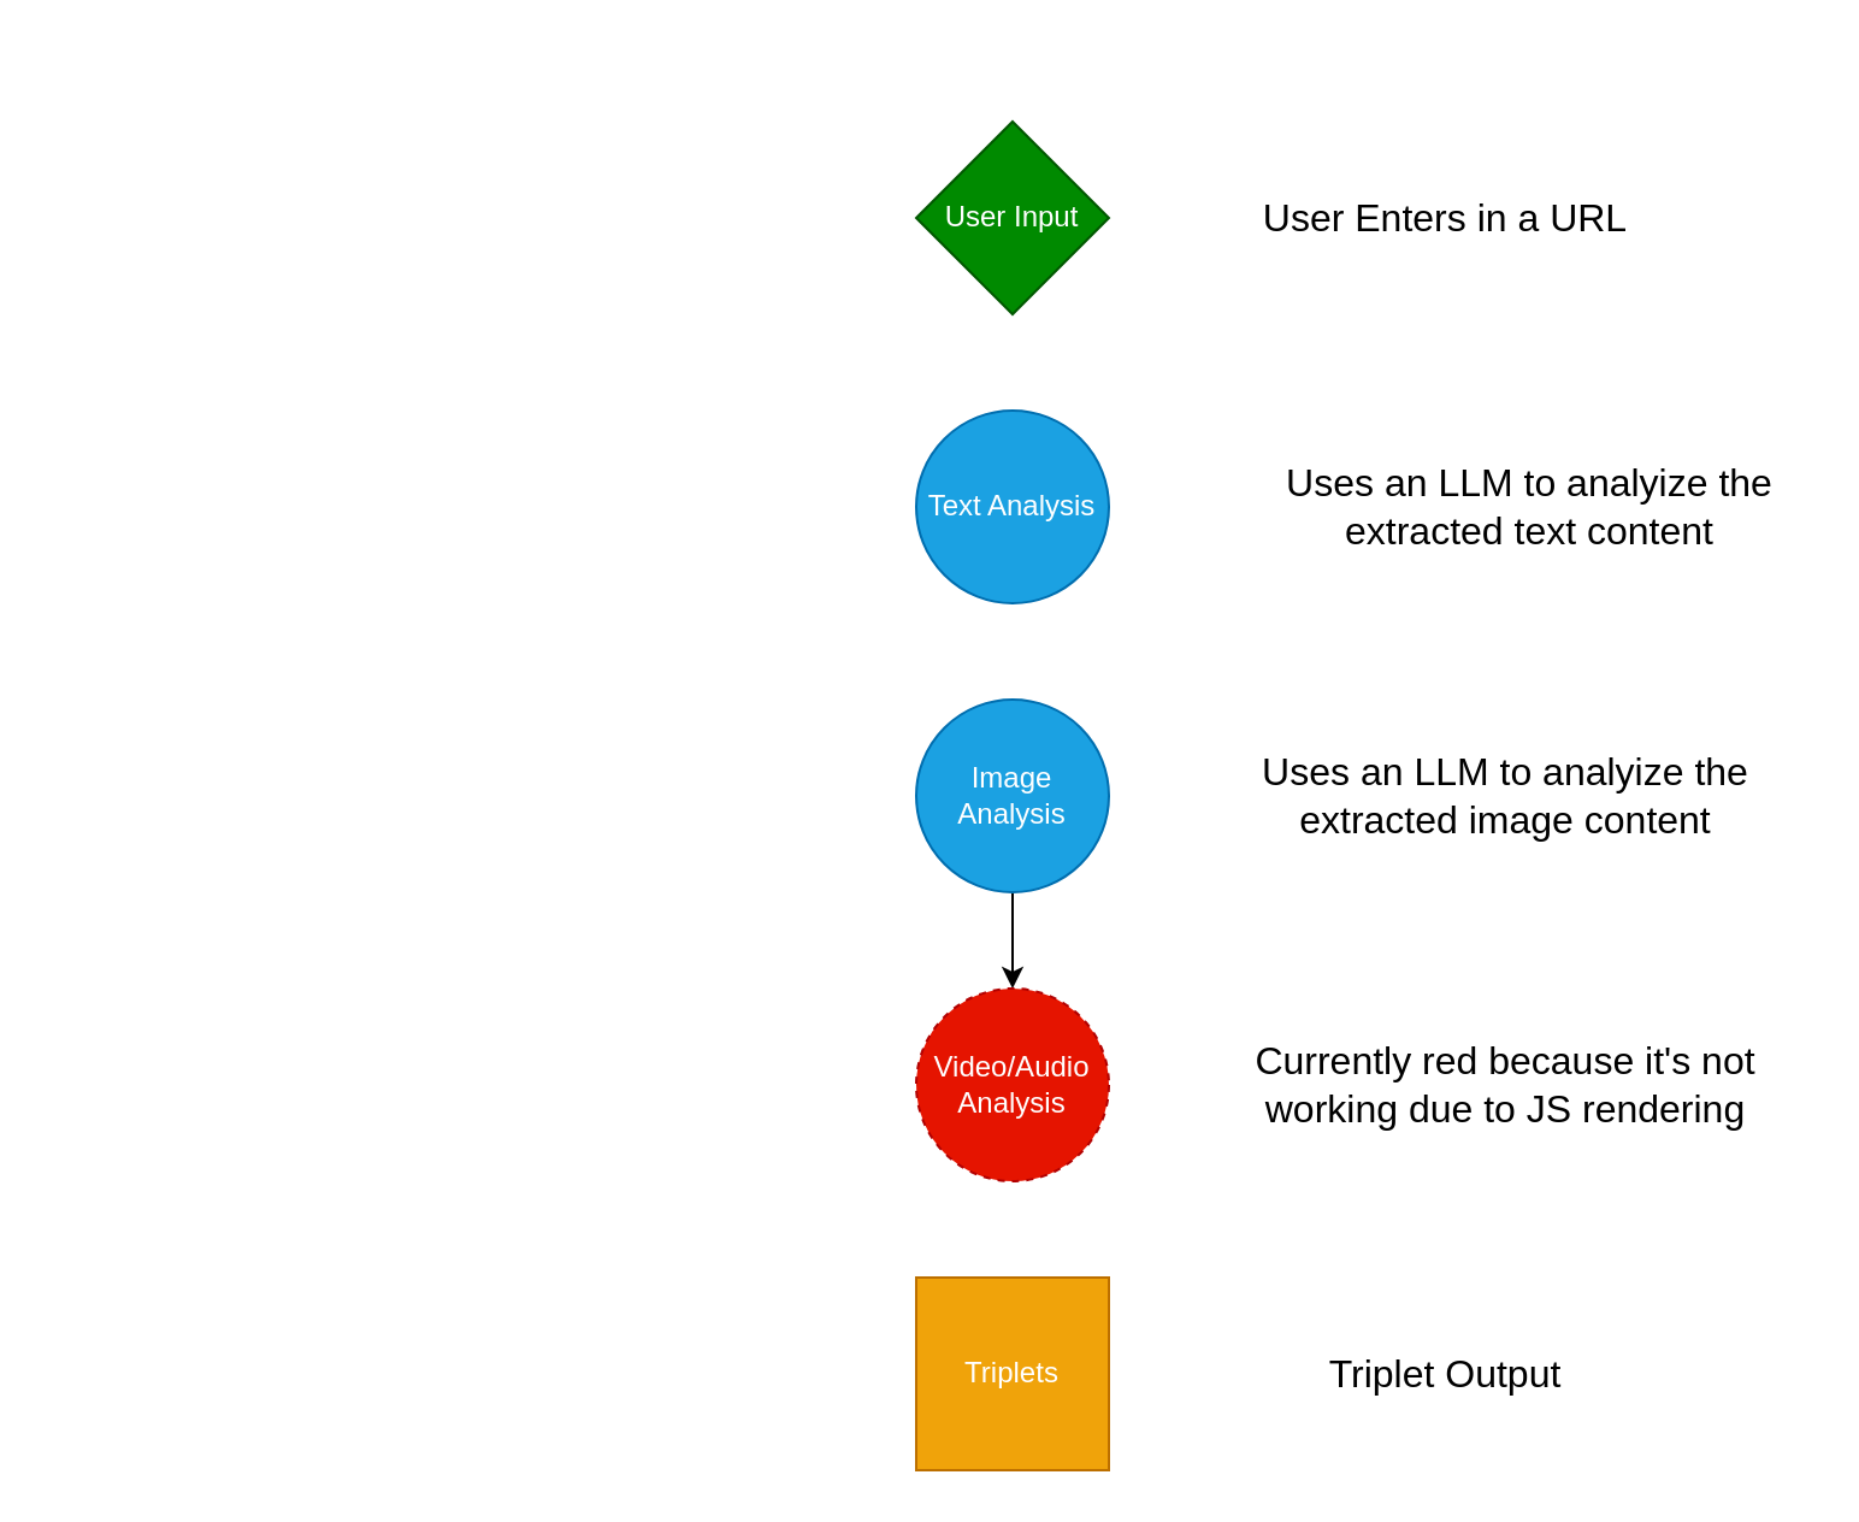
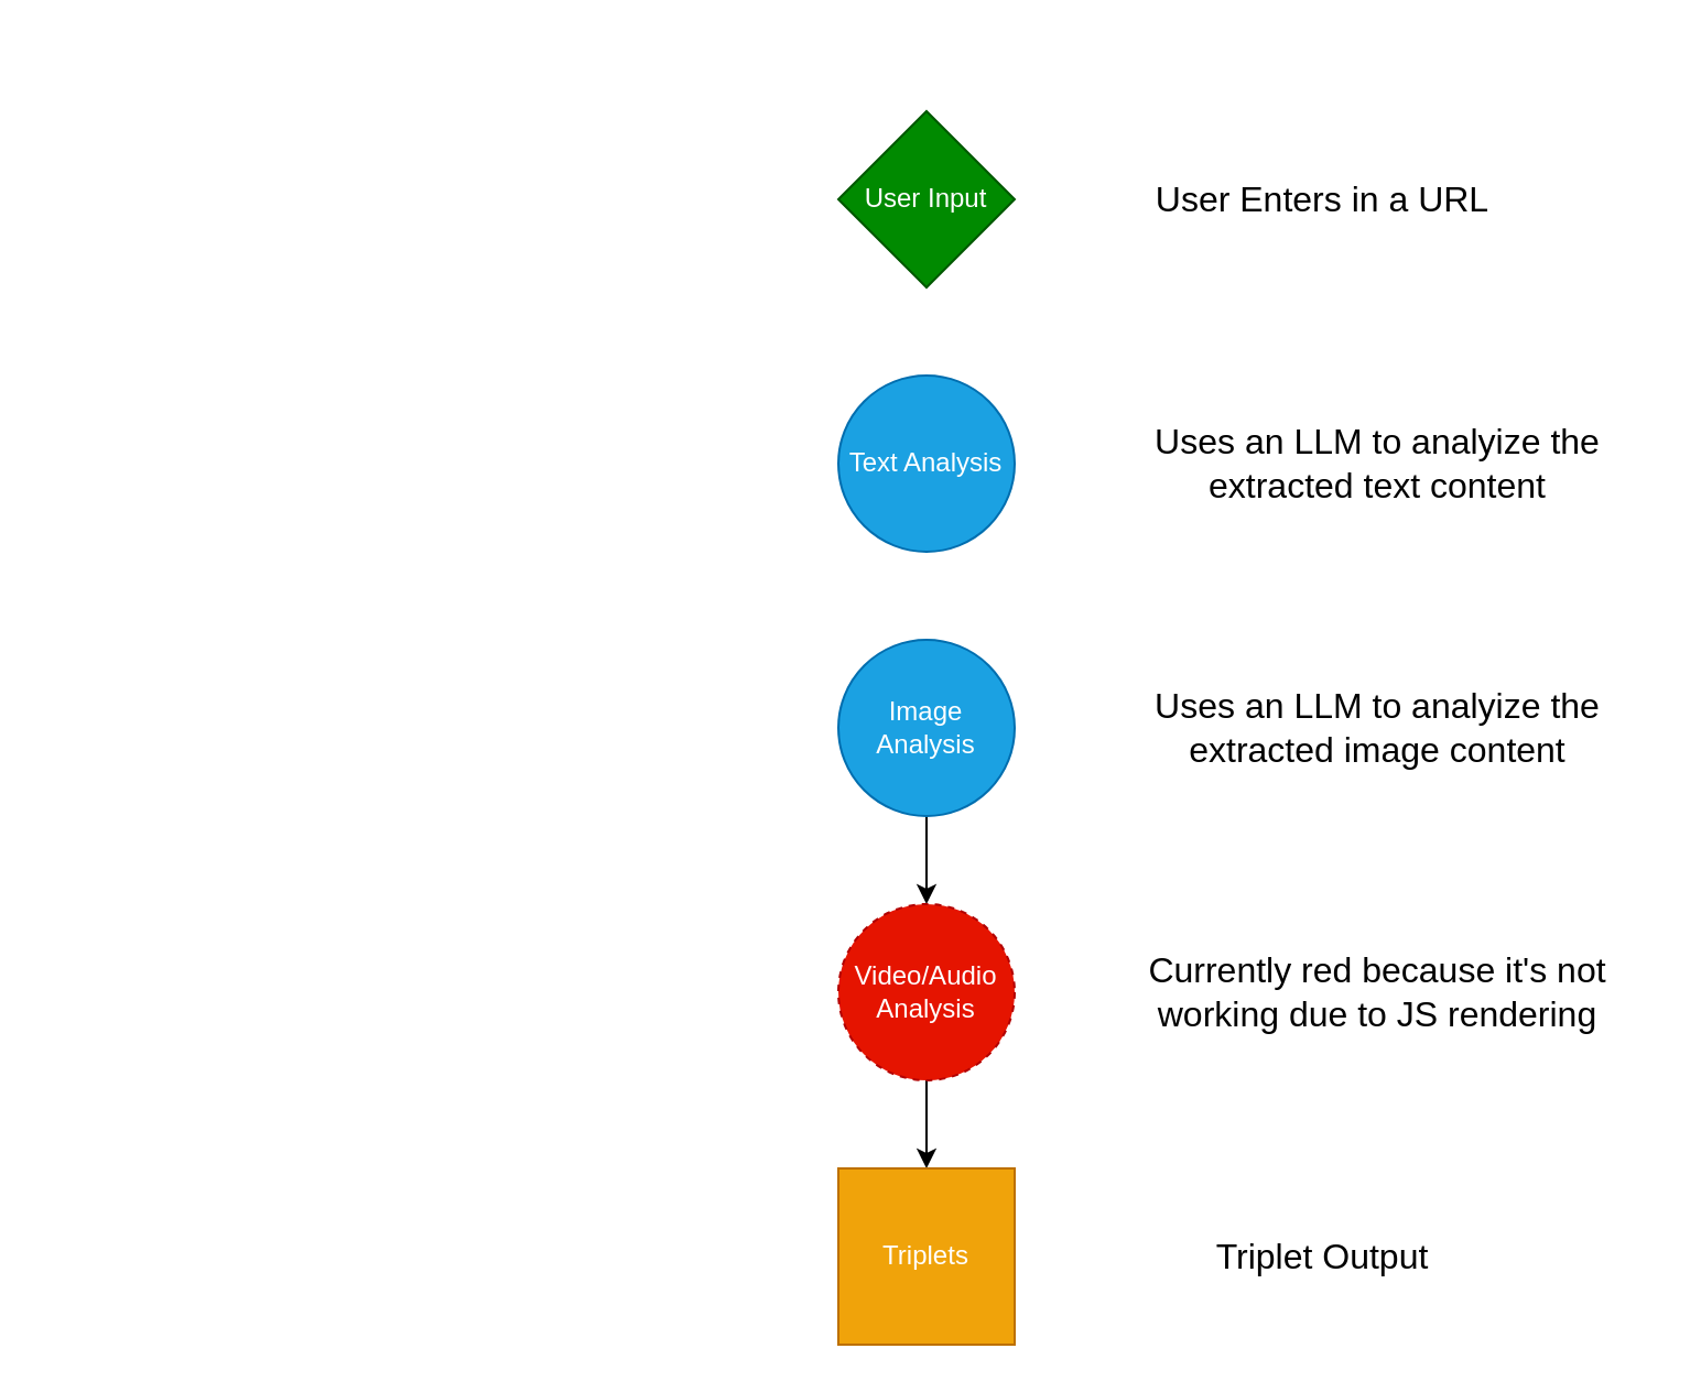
  <mxCell id="0" />
  <mxCell id="1" parent="0" />
  <mxCell id="2" value="Text Analysis" style="ellipse;whiteSpace=wrap;html=1;aspect=fixed;fillColor=#1ba1e2;fontColor=#ffffff;strokeColor=#006EAF;" parent="1" vertex="1"><mxGeometry x="380" y="170" width="80" height="80" as="geometry" /></mxCell>
  <mxCell id="3" style="edgeStyle=none;html=1;exitX=0.5;exitY=1;exitDx=0;exitDy=0;entryX=0.5;entryY=0;entryDx=0;entryDy=0;" edge="1" parent="1" source="4" target="6"><mxGeometry relative="1" as="geometry" /></mxCell>
  <mxCell id="4" value="Image Analysis" style="ellipse;whiteSpace=wrap;html=1;aspect=fixed;fillColor=#1ba1e2;fontColor=#ffffff;strokeColor=#006EAF;" parent="1" vertex="1"><mxGeometry x="380" y="290" width="80" height="80" as="geometry" /></mxCell>
+ <mxCell id="5" style="edgeStyle=none;html=1;exitX=0.5;exitY=1;exitDx=0;exitDy=0;entryX=0.5;entryY=0;entryDx=0;entryDy=0;" edge="1" parent="1" source="6" target="7"><mxGeometry relative="1" as="geometry" /></mxCell>
  <mxCell id="6" value="Video/Audio Analysis" style="ellipse;whiteSpace=wrap;html=1;aspect=fixed;fillColor=#e51400;fontColor=#ffffff;strokeColor=#B20000;dashed=1;" parent="1" vertex="1"><mxGeometry x="380" y="410" width="80" height="80" as="geometry" /></mxCell>
  <mxCell id="7" value="Triplets" style="whiteSpace=wrap;html=1;aspect=fixed;fillColor=#f0a30a;fontColor=#FFFFFF;strokeColor=#BD7000;" parent="1" vertex="1"><mxGeometry x="380" y="530" width="80" height="80" as="geometry" /></mxCell>
  <mxCell id="8" value="User Input" style="rhombus;whiteSpace=wrap;html=1;fillColor=#008a00;fontColor=#ffffff;strokeColor=#005700;" parent="1" vertex="1"><mxGeometry x="380" y="50" width="80" height="80" as="geometry" /></mxCell>
  <mxCell id="9" value="&lt;h1 style=&quot;&quot;&gt;&lt;font style=&quot;font-size: 16px;&quot;&gt;Agent Workflow&lt;/font&gt;&lt;/h1&gt;&lt;p style=&quot;font-size: 15px;&quot;&gt;This is our current multi-agent workflow using LangGraph. The user first enters a URL to an IoT device, which our web scraper then uses to extract content from the website. Each unique piece of content is sent to an LLM for analysis. By chaining the LLMs in this way, each LLM can utilize data generated by the previous one, allowing it to produce a response based on both the new scraped data and previous insights. This approach ultimately enables us to extract and generate as many triplets and entities as possible.&lt;br&gt;&lt;/p&gt;" style="text;html=1;strokeColor=none;fillColor=none;spacing=5;spacingTop=-20;whiteSpace=wrap;overflow=hidden;rounded=0;fontColor=#FFFFFF;" parent="1" vertex="1"><mxGeometry y="20" width="330" height="270" as="geometry" x="20" /></mxCell>
  <mxCell id="10" value="User Enters in a URL" style="text;html=1;strokeColor=none;fillColor=none;align=center;verticalAlign=middle;whiteSpace=wrap;rounded=0;fontSize=16;" vertex="1" parent="1"><mxGeometry x="500" y="75" width="200" height="30" as="geometry" /></mxCell>
- <mxCell id="11" value="Uses an LLM to analyize the extracted text content" style="text;html=1;strokeColor=none;fillColor=none;align=center;verticalAlign=middle;whiteSpace=wrap;rounded=0;fontSize=16;" vertex="1" parent="1"><mxGeometry x="510" y="195" width="250" height="30" as="geometry" /></mxCell>
+ <mxCell id="11" value="Uses an LLM to analyize the extracted text content" style="text;html=1;strokeColor=none;fillColor=none;align=center;verticalAlign=middle;whiteSpace=wrap;rounded=0;fontSize=16;" vertex="1" parent="1"><mxGeometry x="500" y="195" width="250" height="30" as="geometry" /></mxCell>
  <mxCell id="12" value="Uses an LLM to analyize the extracted image content" style="text;html=1;strokeColor=none;fillColor=none;align=center;verticalAlign=middle;whiteSpace=wrap;rounded=0;fontSize=16;" vertex="1" parent="1"><mxGeometry x="500" y="315" width="250" height="30" as="geometry" /></mxCell>
  <mxCell id="13" value="Currently red because it's not working due to JS rendering" style="text;html=1;strokeColor=none;fillColor=none;align=center;verticalAlign=middle;whiteSpace=wrap;rounded=0;fontSize=16;" vertex="1" parent="1"><mxGeometry x="500" y="435" width="250" height="30" as="geometry" /></mxCell>
  <mxCell id="14" value="Triplet Output" style="text;html=1;strokeColor=none;fillColor=none;align=center;verticalAlign=middle;whiteSpace=wrap;rounded=0;fontSize=16;" vertex="1" parent="1"><mxGeometry x="500" y="555" width="200" height="30" as="geometry" /></mxCell>
